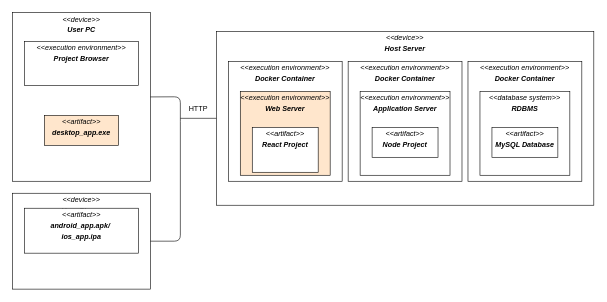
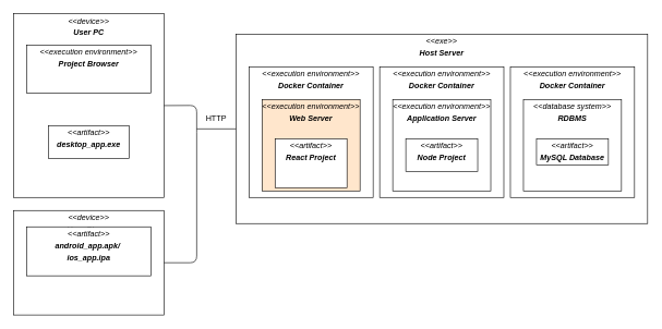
  <mxCell id="0" />
  <mxCell id="1" parent="0" />
  <mxCell id="2" value="&lt;p style=&quot;margin: 0px ; margin-top: 4px ; text-align: center&quot;&gt;&lt;i&gt;&amp;lt;&amp;lt;device&amp;gt;&amp;gt;&lt;/i&gt;&lt;/p&gt;&lt;p style=&quot;margin: 0px ; margin-top: 4px ; text-align: center&quot;&gt;&lt;i&gt;&lt;b&gt;User PC&lt;/b&gt;&lt;/i&gt;&lt;/p&gt;" style="verticalAlign=top;align=left;overflow=fill;fontSize=12;fontFamily=Helvetica;html=1;" parent="1" vertex="1"><mxGeometry x="20" y="20.5" width="230" height="281.5" as="geometry" /></mxCell>
- <mxCell id="3" value="&lt;p style=&quot;margin: 0px ; margin-top: 4px ; text-align: center&quot;&gt;&lt;i&gt;&amp;lt;&amp;lt;device&amp;gt;&amp;gt;&lt;/i&gt;&lt;br&gt;&lt;/p&gt;&lt;p style=&quot;margin: 0px ; margin-top: 4px ; text-align: center&quot;&gt;&lt;i&gt;&lt;b&gt;Host Server&lt;/b&gt;&lt;/i&gt;&lt;/p&gt;&lt;p style=&quot;margin: 0px ; margin-left: 4px&quot;&gt;&lt;br&gt;&lt;/p&gt;" style="verticalAlign=top;align=left;overflow=fill;fontSize=12;fontFamily=Helvetica;html=1;" parent="1" vertex="1"><mxGeometry x="360" y="52" width="630" height="290" as="geometry" /></mxCell>
+ <mxCell id="3" value="&lt;p style=&quot;margin: 0px ; margin-top: 4px ; text-align: center&quot;&gt;&lt;i&gt;&amp;lt;&amp;lt;exe&amp;gt;&amp;gt;&lt;/i&gt;&lt;br&gt;&lt;/p&gt;&lt;p style=&quot;margin: 0px ; margin-top: 4px ; text-align: center&quot;&gt;&lt;i&gt;&lt;b&gt;Host Server&lt;/b&gt;&lt;/i&gt;&lt;/p&gt;&lt;p style=&quot;margin: 0px ; margin-left: 4px&quot;&gt;&lt;br&gt;&lt;/p&gt;" style="verticalAlign=top;align=left;overflow=fill;fontSize=12;fontFamily=Helvetica;html=1;" parent="1" vertex="1"><mxGeometry x="360" y="52" width="630" height="290" as="geometry" /></mxCell>
  <mxCell id="4" value="&lt;p style=&quot;margin: 0px ; margin-top: 4px ; text-align: center&quot;&gt;&lt;i&gt;&amp;lt;&amp;lt;&lt;/i&gt;&lt;i&gt;execution environment&lt;/i&gt;&lt;i&gt;&amp;gt;&amp;gt;&lt;/i&gt;&lt;/p&gt;&lt;p style=&quot;margin: 0px ; margin-top: 4px ; text-align: center&quot;&gt;&lt;i&gt;&lt;b&gt;Project Browser&lt;/b&gt;&lt;/i&gt;&lt;/p&gt;" style="verticalAlign=top;align=left;overflow=fill;fontSize=12;fontFamily=Helvetica;html=1;" parent="1" vertex="1"><mxGeometry x="40" y="68.88" width="190" height="73.12" as="geometry" /></mxCell>
- <mxCell id="5" value="&lt;p style=&quot;margin: 0px ; margin-top: 4px ; text-align: center&quot;&gt;&lt;i&gt;&amp;lt;&amp;lt;artifact&amp;gt;&amp;gt;&lt;/i&gt;&lt;/p&gt;&lt;p style=&quot;margin: 0px ; margin-top: 4px ; text-align: center&quot;&gt;&lt;b&gt;&lt;i&gt;desktop_app.exe&lt;/i&gt;&lt;/b&gt;&lt;/p&gt;" style="verticalAlign=top;align=left;overflow=fill;fontSize=12;fontFamily=Helvetica;html=1;fillColor=#ffe6cc;" parent="1" vertex="1"><mxGeometry x="73" y="192" width="124" height="50" as="geometry" /></mxCell>
+ <mxCell id="5" value="&lt;p style=&quot;margin: 0px ; margin-top: 4px ; text-align: center&quot;&gt;&lt;i&gt;&amp;lt;&amp;lt;artifact&amp;gt;&amp;gt;&lt;/i&gt;&lt;/p&gt;&lt;p style=&quot;margin: 0px ; margin-top: 4px ; text-align: center&quot;&gt;&lt;b&gt;&lt;i&gt;desktop_app.exe&lt;/i&gt;&lt;/b&gt;&lt;/p&gt;" style="verticalAlign=top;align=left;overflow=fill;fontSize=12;fontFamily=Helvetica;html=1;" parent="1" vertex="1"><mxGeometry x="73" y="192" width="124" height="50" as="geometry" /></mxCell>
  <mxCell id="6" value="&lt;p style=&quot;margin: 0px ; margin-top: 4px ; text-align: center&quot;&gt;&lt;i&gt;&amp;lt;&amp;lt;device&amp;gt;&amp;gt;&lt;/i&gt;&lt;/p&gt;&lt;p style=&quot;margin: 0px ; margin-top: 4px ; text-align: center&quot;&gt;&lt;i&gt;&lt;b&gt;User Phone&lt;/b&gt;&lt;/i&gt;&lt;/p&gt;" style="verticalAlign=top;align=left;overflow=fill;fontSize=12;fontFamily=Helvetica;html=1;" parent="1" vertex="1"><mxGeometry x="20" y="322" width="230" height="160" as="geometry" /></mxCell>
  <mxCell id="7" value="&lt;p style=&quot;margin: 0px ; margin-top: 4px ; text-align: center&quot;&gt;&lt;i&gt;&amp;lt;&amp;lt;artifact&amp;gt;&amp;gt;&lt;/i&gt;&lt;/p&gt;&lt;p style=&quot;margin: 0px ; margin-top: 4px ; text-align: center&quot;&gt;&lt;b&gt;&lt;i&gt;android_app.apk/&amp;nbsp;&lt;/i&gt;&lt;/b&gt;&lt;/p&gt;&lt;p style=&quot;margin: 0px ; margin-top: 4px ; text-align: center&quot;&gt;&lt;b&gt;&lt;i&gt;ios_app.ipa&lt;/i&gt;&lt;/b&gt;&lt;/p&gt;" style="verticalAlign=top;align=left;overflow=fill;fontSize=12;fontFamily=Helvetica;html=1;" parent="1" vertex="1"><mxGeometry x="40" y="347" width="190" height="75" as="geometry" /></mxCell>
  <mxCell id="8" value="&lt;p style=&quot;margin: 0px ; margin-top: 4px ; text-align: center&quot;&gt;&lt;i&gt;&amp;lt;&amp;lt;execution environment&amp;gt;&amp;gt;&lt;/i&gt;&lt;/p&gt;&lt;p style=&quot;margin: 0px ; margin-top: 4px ; text-align: center&quot;&gt;&lt;i&gt;&lt;b&gt;Docker Container&lt;/b&gt;&lt;/i&gt;&lt;/p&gt;" style="verticalAlign=top;align=left;overflow=fill;fontSize=12;fontFamily=Helvetica;html=1;" parent="1" vertex="1"><mxGeometry x="380" y="102" width="190" height="200" as="geometry" /></mxCell>
  <mxCell id="9" value="&lt;p style=&quot;margin: 0px ; margin-top: 4px ; text-align: center&quot;&gt;&lt;i&gt;&amp;lt;&amp;lt;&lt;/i&gt;&lt;i&gt;execution environment&lt;/i&gt;&lt;i&gt;&amp;gt;&amp;gt;&lt;/i&gt;&lt;/p&gt;&lt;p style=&quot;margin: 0px ; margin-top: 4px ; text-align: center&quot;&gt;&lt;i&gt;&lt;b&gt;Web Server&lt;/b&gt;&lt;/i&gt;&lt;/p&gt;" style="verticalAlign=top;align=left;overflow=fill;fontSize=12;fontFamily=Helvetica;html=1;fillColor=#ffe6cc;" parent="1" vertex="1"><mxGeometry x="400" y="152" width="150" height="140" as="geometry" /></mxCell>
  <mxCell id="10" value="&lt;p style=&quot;margin: 0px ; margin-top: 4px ; text-align: center&quot;&gt;&lt;i&gt;&amp;lt;&amp;lt;artifact&amp;gt;&amp;gt;&lt;/i&gt;&lt;/p&gt;&lt;p style=&quot;margin: 0px ; margin-top: 4px ; text-align: center&quot;&gt;&lt;i&gt;&lt;b&gt;React Project&lt;/b&gt;&lt;/i&gt;&lt;/p&gt;" style="verticalAlign=top;align=left;overflow=fill;fontSize=12;fontFamily=Helvetica;html=1;" parent="1" vertex="1"><mxGeometry x="420" y="212" width="110" height="75" as="geometry" /></mxCell>
  <mxCell id="11" value="&lt;p style=&quot;margin: 0px ; margin-top: 4px ; text-align: center&quot;&gt;&lt;i&gt;&amp;lt;&amp;lt;&lt;/i&gt;&lt;i&gt;execution environment&lt;/i&gt;&lt;i&gt;&amp;gt;&amp;gt;&lt;/i&gt;&lt;/p&gt;&lt;p style=&quot;margin: 0px ; margin-top: 4px ; text-align: center&quot;&gt;&lt;i&gt;&lt;b&gt;Docker Container&lt;/b&gt;&lt;/i&gt;&lt;/p&gt;" style="verticalAlign=top;align=left;overflow=fill;fontSize=12;fontFamily=Helvetica;html=1;" parent="1" vertex="1"><mxGeometry x="580" y="102" width="190" height="200" as="geometry" /></mxCell>
  <mxCell id="12" value="&lt;p style=&quot;margin: 0px ; margin-top: 4px ; text-align: center&quot;&gt;&lt;i&gt;&amp;lt;&amp;lt;&lt;/i&gt;&lt;i&gt;execution environment&lt;/i&gt;&lt;i&gt;&amp;gt;&amp;gt;&lt;/i&gt;&lt;/p&gt;&lt;p style=&quot;margin: 0px ; margin-top: 4px ; text-align: center&quot;&gt;&lt;b&gt;&lt;i&gt;Application Server&lt;/i&gt;&lt;/b&gt;&lt;/p&gt;" style="verticalAlign=top;align=left;overflow=fill;fontSize=12;fontFamily=Helvetica;html=1;" parent="1" vertex="1"><mxGeometry x="600" y="152" width="150" height="140" as="geometry" /></mxCell>
  <mxCell id="13" value="&lt;p style=&quot;margin: 0px ; margin-top: 4px ; text-align: center&quot;&gt;&lt;i&gt;&amp;lt;&amp;lt;artifact&amp;gt;&amp;gt;&lt;/i&gt;&lt;/p&gt;&lt;p style=&quot;margin: 0px ; margin-top: 4px ; text-align: center&quot;&gt;&lt;i&gt;&lt;b&gt;Node Project&lt;/b&gt;&lt;/i&gt;&lt;/p&gt;" style="verticalAlign=top;align=left;overflow=fill;fontSize=12;fontFamily=Helvetica;html=1;" parent="1" vertex="1"><mxGeometry x="620" y="212" width="110" height="50" as="geometry" /></mxCell>
  <mxCell id="14" value="&lt;p style=&quot;margin: 0px ; margin-top: 4px ; text-align: center&quot;&gt;&lt;i&gt;&amp;lt;&amp;lt;&lt;/i&gt;&lt;i&gt;execution environment&lt;/i&gt;&lt;i&gt;&amp;gt;&amp;gt;&lt;/i&gt;&lt;/p&gt;&lt;p style=&quot;margin: 0px ; margin-top: 4px ; text-align: center&quot;&gt;&lt;i&gt;&lt;b&gt;Docker Container&lt;/b&gt;&lt;/i&gt;&lt;/p&gt;" style="verticalAlign=top;align=left;overflow=fill;fontSize=12;fontFamily=Helvetica;html=1;" parent="1" vertex="1"><mxGeometry x="780" y="102" width="190" height="200" as="geometry" /></mxCell>
  <mxCell id="15" value="&lt;p style=&quot;margin: 0px ; margin-top: 4px ; text-align: center&quot;&gt;&lt;i&gt;&amp;lt;&amp;lt;&lt;/i&gt;&lt;span style=&quot;text-align: left ; background-color: rgb(255 , 255 , 255)&quot;&gt;&lt;i&gt;&lt;font style=&quot;font-size: 12px&quot;&gt;database system&lt;/font&gt;&lt;/i&gt;&lt;/span&gt;&lt;i&gt;&amp;gt;&amp;gt;&lt;/i&gt;&lt;/p&gt;&lt;p style=&quot;margin: 0px ; margin-top: 4px ; text-align: center&quot;&gt;&lt;i&gt;&lt;b&gt;RDBMS&lt;/b&gt;&lt;/i&gt;&lt;/p&gt;" style="verticalAlign=top;align=left;overflow=fill;fontSize=12;fontFamily=Helvetica;html=1;" parent="1" vertex="1"><mxGeometry x="800" y="152" width="150" height="140" as="geometry" /></mxCell>
- <mxCell id="16" value="&lt;p style=&quot;margin: 0px ; margin-top: 4px ; text-align: center&quot;&gt;&lt;i&gt;&amp;lt;&amp;lt;artifact&amp;gt;&amp;gt;&lt;/i&gt;&lt;/p&gt;&lt;p style=&quot;margin: 0px ; margin-top: 4px ; text-align: center&quot;&gt;&lt;i&gt;&lt;b&gt;MySQL Database&lt;/b&gt;&lt;/i&gt;&lt;/p&gt;" style="verticalAlign=top;align=left;overflow=fill;fontSize=12;fontFamily=Helvetica;html=1;" parent="1" vertex="1"><mxGeometry x="820" y="212" width="110" height="50" as="geometry" /></mxCell>
+ <mxCell id="16" value="&lt;p style=&quot;margin: 0px ; margin-top: 4px ; text-align: center&quot;&gt;&lt;i&gt;&amp;lt;&amp;lt;artifact&amp;gt;&amp;gt;&lt;/i&gt;&lt;/p&gt;&lt;p style=&quot;margin: 0px ; margin-top: 4px ; text-align: center&quot;&gt;&lt;i&gt;&lt;b&gt;MySQL Database&lt;/b&gt;&lt;/i&gt;&lt;/p&gt;" style="verticalAlign=top;align=left;overflow=fill;fontSize=12;fontFamily=Helvetica;html=1;" parent="1" vertex="1"><mxGeometry x="820" y="212" width="110" height="40" as="geometry" /></mxCell>
  <mxCell id="17" value="" style="endArrow=none;html=1;exitX=1;exitY=0.5;exitDx=0;exitDy=0;" parent="1" source="6" edge="1"><mxGeometry width="50" height="50" relative="1" as="geometry"><mxPoint x="280" y="382" as="sourcePoint" /><mxPoint x="300" y="202" as="targetPoint" /><Array as="points"><mxPoint x="300" y="402" /></Array></mxGeometry></mxCell>
  <mxCell id="18" value="" style="endArrow=none;html=1;exitX=1;exitY=0.5;exitDx=0;exitDy=0;" parent="1" source="2" edge="1"><mxGeometry width="50" height="50" relative="1" as="geometry"><mxPoint x="580" y="242" as="sourcePoint" /><mxPoint x="300" y="202" as="targetPoint" /><Array as="points"><mxPoint x="300" y="161" /></Array></mxGeometry></mxCell>
  <mxCell id="19" value="" style="endArrow=none;html=1;exitX=0;exitY=0.5;exitDx=0;exitDy=0;" parent="1" source="3" edge="1"><mxGeometry width="50" height="50" relative="1" as="geometry"><mxPoint x="370" y="32" as="sourcePoint" /><mxPoint x="300" y="197" as="targetPoint" /></mxGeometry></mxCell>
  <mxCell id="20" value="HTTP" style="text;html=1;strokeColor=none;fillColor=none;align=center;verticalAlign=middle;whiteSpace=wrap;rounded=0;" parent="1" vertex="1"><mxGeometry x="310" y="172" width="40" height="20" as="geometry" /></mxCell>
